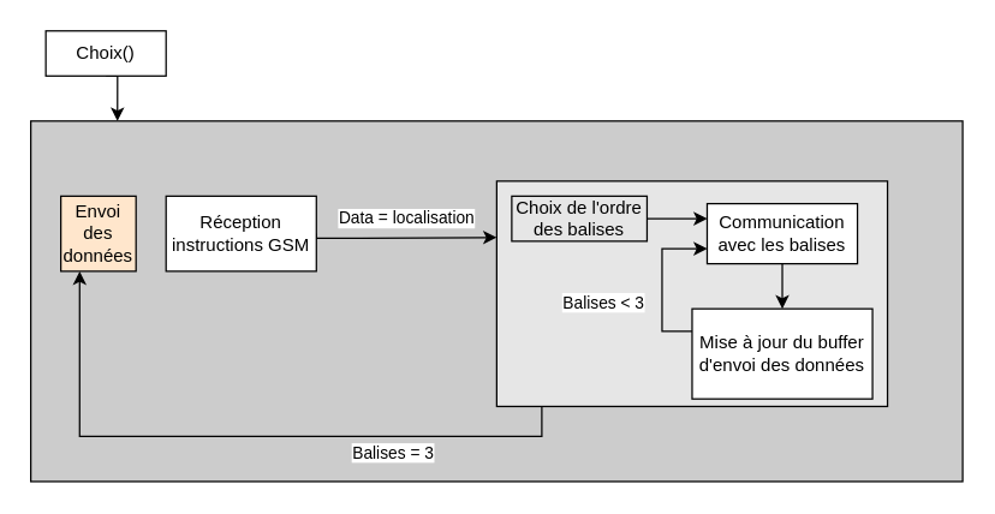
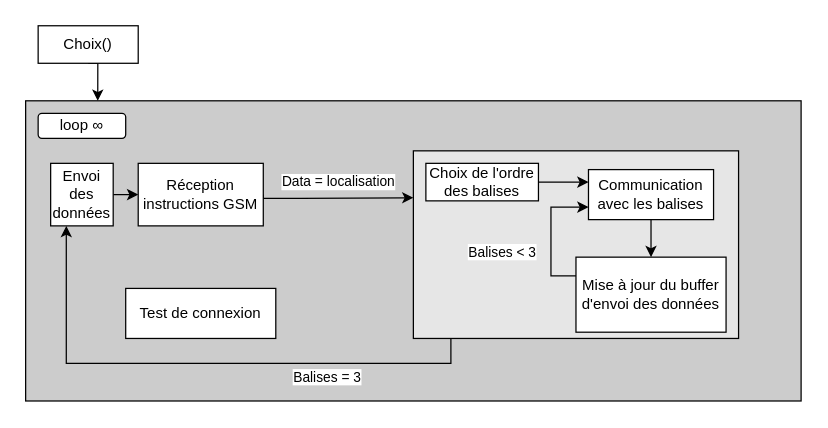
  <mxCell id="0" />
  <mxCell id="1" parent="0" />
  <mxCell id="2" style="edgeStyle=orthogonalEdgeStyle;rounded=0;orthogonalLoop=1;jettySize=auto;html=1;exitX=0.5;exitY=1;exitDx=0;exitDy=0;entryX=0.093;entryY=0;entryDx=0;entryDy=0;entryPerimeter=0;" edge="1" parent="1" source="3" target="4"><mxGeometry relative="1" as="geometry" /></mxCell>
  <mxCell id="3" value="Choix()" style="rounded=0;whiteSpace=wrap;html=1;" vertex="1" parent="1"><mxGeometry x="30" y="20" width="80" height="30" as="geometry" /></mxCell>
  <mxCell id="4" value="" style="rounded=0;whiteSpace=wrap;html=1;fillColor=#CCCCCC;" vertex="1" parent="1"><mxGeometry x="20" y="80" width="620" height="240" as="geometry" /></mxCell>
- <mxCell id="7" value="Envoi des données" style="rounded=0;whiteSpace=wrap;html=1;fillColor=#ffe6cc;" vertex="1" parent="1"><mxGeometry x="40" y="130" width="50" height="50" as="geometry" /></mxCell>
+ <mxCell id="5" value="loop ∞" style="rounded=1;whiteSpace=wrap;html=1;" vertex="1" parent="1"><mxGeometry x="30" y="90" width="70" height="20" as="geometry" /></mxCell>
+ <mxCell id="6" style="edgeStyle=orthogonalEdgeStyle;rounded=0;orthogonalLoop=1;jettySize=auto;html=1;exitX=1;exitY=0.5;exitDx=0;exitDy=0;entryX=0;entryY=0.5;entryDx=0;entryDy=0;" edge="1" parent="1" source="7" target="10"><mxGeometry relative="1" as="geometry" /></mxCell>
+ <mxCell id="7" value="Envoi des données" style="rounded=0;whiteSpace=wrap;html=1;" vertex="1" parent="1"><mxGeometry x="40" y="130" width="50" height="50" as="geometry" /></mxCell>
  <mxCell id="8" style="edgeStyle=orthogonalEdgeStyle;rounded=0;orthogonalLoop=1;jettySize=auto;html=1;exitX=1;exitY=0.5;exitDx=0;exitDy=0;entryX=0;entryY=0.25;entryDx=0;entryDy=0;" edge="1" parent="1" source="10" target="20"><mxGeometry relative="1" as="geometry"><Array as="points"><mxPoint x="210" y="158" /><mxPoint x="240" y="158" /></Array><mxPoint x="260" y="157.5" as="targetPoint" /></mxGeometry></mxCell>
  <mxCell id="9" value="Data = localisation" style="edgeLabel;html=1;align=center;verticalAlign=middle;resizable=0;points=[];" vertex="1" connectable="0" parent="8"><mxGeometry x="0.247" y="2" relative="1" as="geometry"><mxPoint x="-13.99" y="-10.76" as="offset" /></mxGeometry></mxCell>
  <mxCell id="10" value="Réception instructions GSM" style="rounded=0;whiteSpace=wrap;html=1;" vertex="1" parent="1"><mxGeometry x="110" y="130" width="100" height="50" as="geometry" /></mxCell>
  <mxCell id="11" style="edgeStyle=orthogonalEdgeStyle;rounded=0;orthogonalLoop=1;jettySize=auto;html=1;exitX=0.5;exitY=1;exitDx=0;exitDy=0;" edge="1" parent="1" source="10" target="10"><mxGeometry relative="1" as="geometry" /></mxCell>
+ <mxCell id="12" value="Test de connexion" style="rounded=0;whiteSpace=wrap;html=1;" vertex="1" parent="1"><mxGeometry x="100" y="230" width="120" height="40" as="geometry" /></mxCell>
  <mxCell id="13" style="edgeStyle=orthogonalEdgeStyle;rounded=0;orthogonalLoop=1;jettySize=auto;html=1;exitX=1;exitY=0.5;exitDx=0;exitDy=0;entryX=0;entryY=0.25;entryDx=0;entryDy=0;" edge="1" parent="1" target="15"><mxGeometry relative="1" as="geometry"><mxPoint x="360" y="145" as="sourcePoint" /></mxGeometry></mxCell>
  <mxCell id="14" style="edgeStyle=orthogonalEdgeStyle;rounded=0;orthogonalLoop=1;jettySize=auto;html=1;exitX=0.5;exitY=1;exitDx=0;exitDy=0;entryX=0.5;entryY=0;entryDx=0;entryDy=0;" edge="1" parent="1" source="15" target="19"><mxGeometry relative="1" as="geometry" /></mxCell>
  <mxCell id="15" value="Communication avec les balises" style="rounded=0;whiteSpace=wrap;html=1;" vertex="1" parent="1"><mxGeometry x="400" y="135" width="100" height="40" as="geometry" /></mxCell>
  <mxCell id="16" style="edgeStyle=orthogonalEdgeStyle;rounded=0;orthogonalLoop=1;jettySize=auto;html=1;exitX=0;exitY=0.25;exitDx=0;exitDy=0;entryX=0.75;entryY=1;entryDx=0;entryDy=0;" edge="1" parent="1" source="19"><mxGeometry relative="1" as="geometry"><mxPoint x="337.5" y="160" as="targetPoint" /></mxGeometry></mxCell>
  <mxCell id="17" style="edgeStyle=orthogonalEdgeStyle;rounded=0;orthogonalLoop=1;jettySize=auto;html=1;exitX=0;exitY=0.75;exitDx=0;exitDy=0;entryX=0.25;entryY=1;entryDx=0;entryDy=0;" edge="1" parent="1" source="19" target="7"><mxGeometry relative="1" as="geometry"><Array as="points"><mxPoint x="360" y="250" /><mxPoint x="360" y="290" /><mxPoint x="53" y="290" /></Array></mxGeometry></mxCell>
  <mxCell id="18" value="Balises = 3" style="edgeLabel;html=1;align=center;verticalAlign=middle;resizable=0;points=[];" vertex="1" connectable="0" parent="17"><mxGeometry x="-0.29" y="-1" relative="1" as="geometry"><mxPoint x="3" y="11" as="offset" /></mxGeometry></mxCell>
  <mxCell id="19" value="Mise à jour du buffer d'envoi des données" style="rounded=0;whiteSpace=wrap;html=1;" vertex="1" parent="1"><mxGeometry x="390" y="205" width="120" height="60" as="geometry" /></mxCell>
  <mxCell id="20" value="" style="rounded=0;whiteSpace=wrap;html=1;fillColor=#E6E6E6;" vertex="1" parent="1"><mxGeometry x="330" y="120" width="260" height="150" as="geometry" /></mxCell>
  <mxCell id="21" style="edgeStyle=orthogonalEdgeStyle;rounded=0;orthogonalLoop=1;jettySize=auto;html=1;exitX=1;exitY=0.5;exitDx=0;exitDy=0;entryX=0;entryY=0.25;entryDx=0;entryDy=0;" edge="1" source="22" target="24" parent="1"><mxGeometry relative="1" as="geometry" /></mxCell>
- <mxCell id="22" value="Choix de l'ordre des balises" style="rounded=0;whiteSpace=wrap;html=1;fillColor=#e6e6e6;" vertex="1" parent="1"><mxGeometry x="340" y="130" width="90" height="30" as="geometry" /></mxCell>
+ <mxCell id="22" value="Choix de l'ordre des balises" style="rounded=0;whiteSpace=wrap;html=1;" vertex="1" parent="1"><mxGeometry x="340" y="130" width="90" height="30" as="geometry" /></mxCell>
  <mxCell id="23" style="edgeStyle=orthogonalEdgeStyle;rounded=0;orthogonalLoop=1;jettySize=auto;html=1;exitX=0.5;exitY=1;exitDx=0;exitDy=0;entryX=0.5;entryY=0;entryDx=0;entryDy=0;" edge="1" source="24" target="27" parent="1"><mxGeometry relative="1" as="geometry" /></mxCell>
  <mxCell id="24" value="Communication avec les balises" style="rounded=0;whiteSpace=wrap;html=1;" vertex="1" parent="1"><mxGeometry x="470" y="135" width="100" height="40" as="geometry" /></mxCell>
  <mxCell id="25" style="edgeStyle=orthogonalEdgeStyle;rounded=0;orthogonalLoop=1;jettySize=auto;html=1;exitX=0;exitY=0.25;exitDx=0;exitDy=0;entryX=0;entryY=0.75;entryDx=0;entryDy=0;" edge="1" source="27" target="24" parent="1"><mxGeometry relative="1" as="geometry" /></mxCell>
  <mxCell id="26" value="Balises &amp;lt; 3" style="edgeLabel;html=1;align=center;verticalAlign=middle;resizable=0;points=[];" vertex="1" connectable="0" parent="25"><mxGeometry x="-0.271" y="2" relative="1" as="geometry"><mxPoint x="-38" y="-2" as="offset" /></mxGeometry></mxCell>
  <mxCell id="27" value="Mise à jour du buffer d'envoi des données" style="rounded=0;whiteSpace=wrap;html=1;" vertex="1" parent="1"><mxGeometry x="460" y="205" width="120" height="60" as="geometry" /></mxCell>
